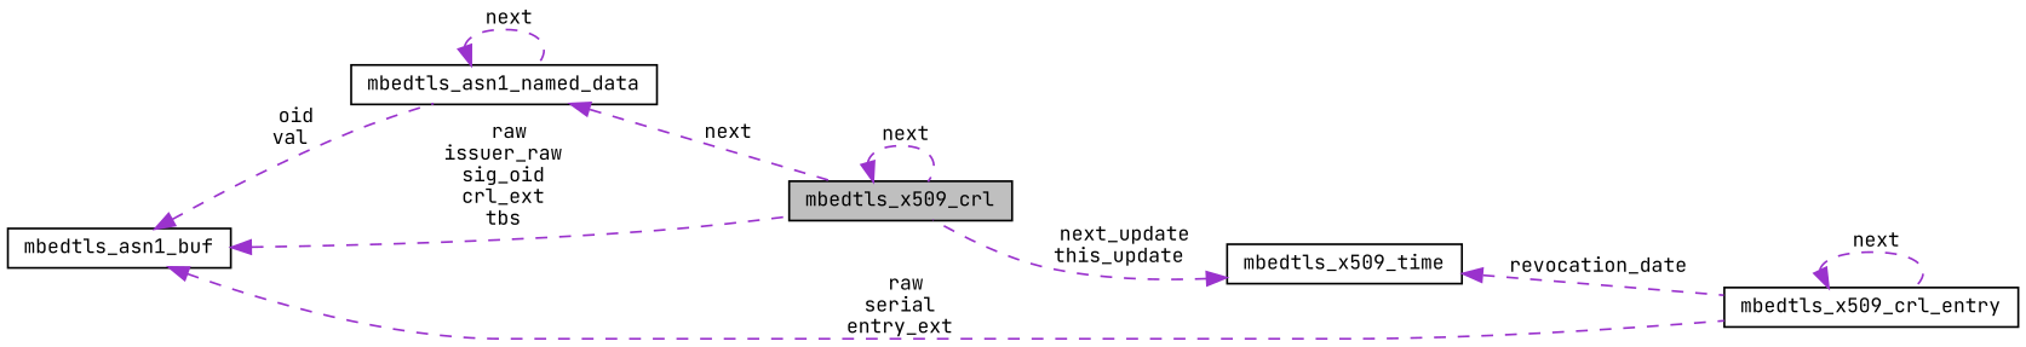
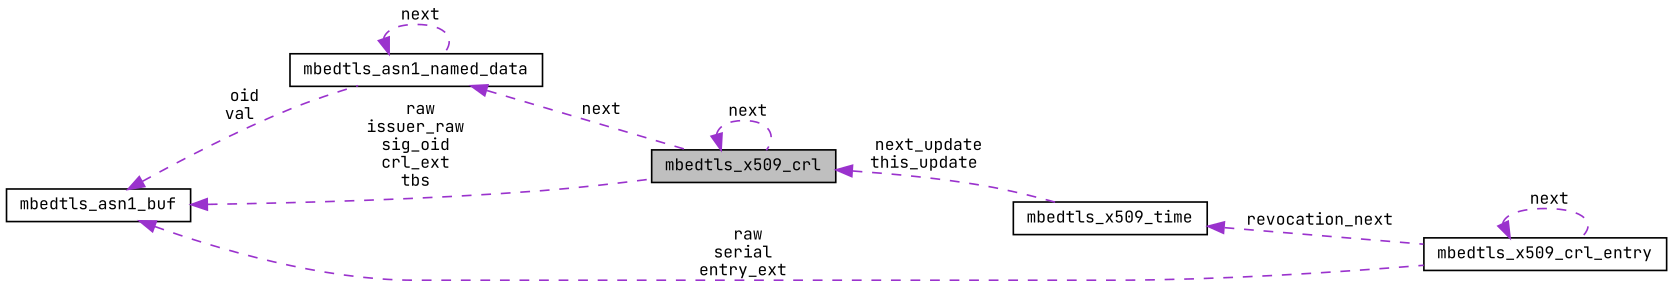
  digraph {
    fontname="JetBrains Mono"
    rankdir=LR
    node [color=black fillcolor=white fontname="JetBrains Mono" fontsize=10 shape=record style=filled]
    edge [color=darkorchid3 dir=back fontname="JetBrains Mono" fontsize=10 labelfontname=Helvetica labelfontsize=10 style=dashed]
    n1 [fillcolor=grey75 fontcolor=black height=0.2 label=mbedtls_x509_crl width=0.4]
    n2 [height=0.2 label=mbedtls_x509_crl_entry width=0.4]
    n3 [height=0.2 label=mbedtls_asn1_buf width=0.4]
    n4 [height=0.2 label=mbedtls_asn1_named_data width=0.4]
    n5 [height=0.2 label=mbedtls_x509_time width=0.4]
    n1 -> n1 [label=" next"]
    n2 -> n2 [label=" next"]
    n3 -> n1 [label=" raw\nissuer_raw\nsig_oid\ncrl_ext\ntbs"]
    n3 -> n2 [label=" raw\nserial\nentry_ext"]
    n3 -> n4 [label=" oid\nval"]
    n4 -> n1 [label=" next"]
    n4 -> n4 [label=" next"]
-   n5 -> n1 [label=" next_update\nthis_update"]
-   n5 -> n2 [label=" revocation_date"]
+   n1 -> n5 [label=" next_update\nthis_update"]
+   n5 -> n2 [label=" revocation_next"]
  }
